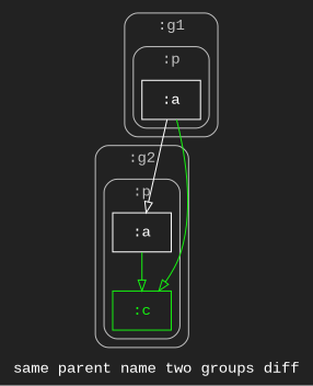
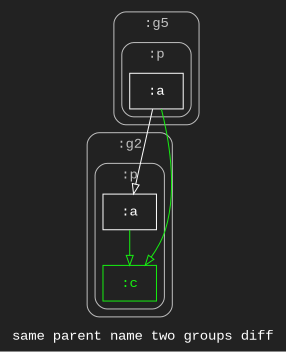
  digraph {
    bgcolor="#222222"
    fontcolor="#ffffff"
    fontname="Courier New"
    label="same parent name two groups diff"
    node [color="#ffffff" fontcolor="#ffffff" fontname="Courier New" shape=rectangle]
    edge [arrowhead=empty color="#15ef10"]
    n1 [label=":a"]
    n2 [label=":a"]
    n3 [color="#15ef10" fontcolor="#15ef10" label=":c"]
    subgraph cluster_1 {
      color="#bfbfbf"
      fontcolor="#bfbfbf"
-     label=":g1"
+     label=":g5"
      style=rounded
      subgraph cluster_2 {
        color="#bfbfbf"
        fontcolor="#bfbfbf"
        label=":p"
        style=rounded
        n1
      }
    }
    subgraph cluster_3 {
      color="#bfbfbf"
      fontcolor="#bfbfbf"
      label=":g2"
      style=rounded
      subgraph cluster_4 {
        color="#bfbfbf"
        fontcolor="#bfbfbf"
        label=":p"
        style=rounded
        n2
        n3
      }
    }
    n1 -> n2 [color="#ffffff"]
    n1 -> n3
    n2 -> n3
  }
